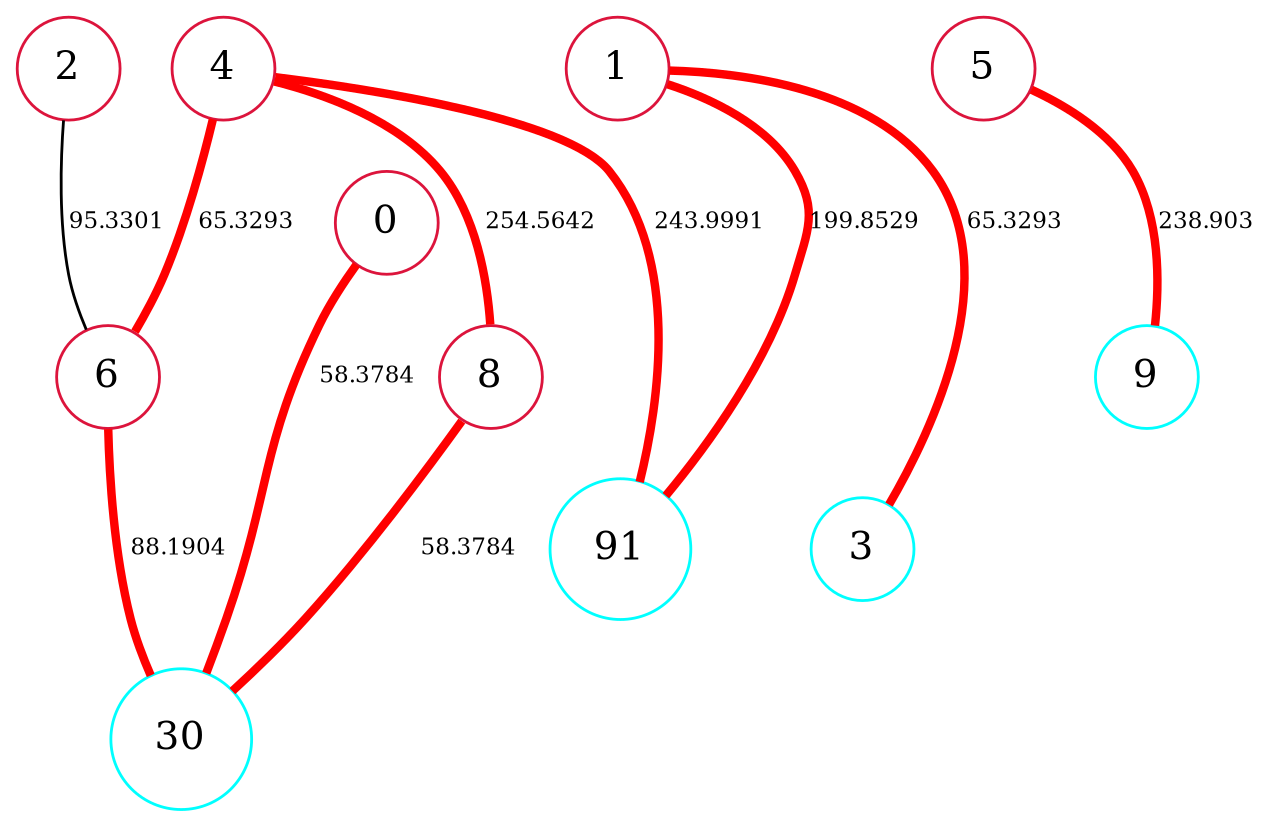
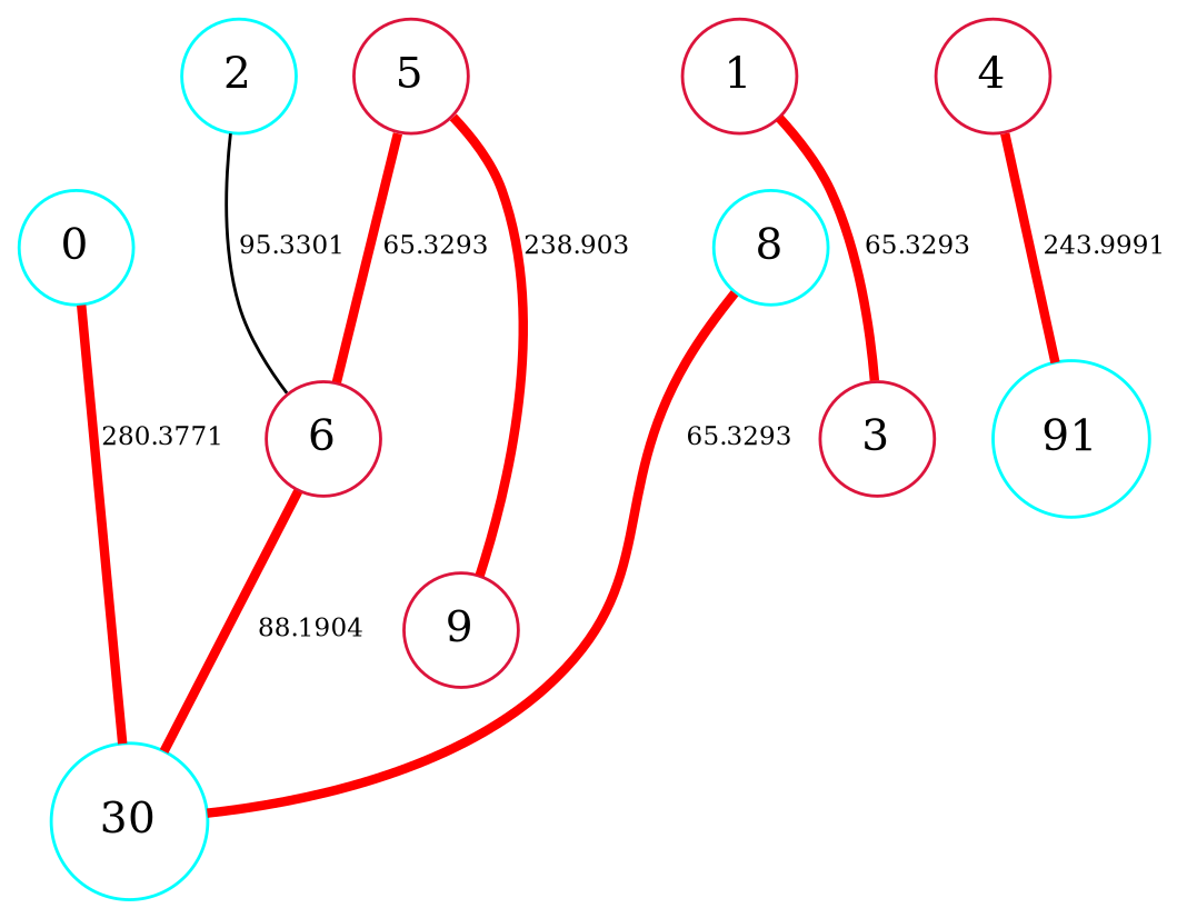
  graph {
    node [color=crimson shape=circle]
    edge [color=red fontsize=8 penwidth=3]
-   n1 [label=0 width=0.05]
+   n1 [color=aqua label=0 width=0.05]
    n2 [color=aqua label=30 width=0.05]
    n3 [label=1 width=0.05]
-   n4 [color=aqua label=3 width=0.05]
+   n4 [label=3 width=0.05]
    n5 [color=aqua label=91 width=0.05]
-   n6 [label=2 width=0.05]
+   n6 [color=aqua label=2 width=0.05]
    n7 [label=6 width=0.05]
-   n8 [color=aqua label=9 width=0.05]
+   n8 [label=9 width=0.05]
    n9 [label=4 width=0.05]
-   n10 [label=8 width=0.05]
+   n10 [color=aqua label=8 width=0.05]
    n11 [label=5 width=0.05]
-   n1 -- n2 [label=58.3784 weight=-279377]
+   n1 -- n2 [label=280.3771 weight=-279377]
    n3 -- n4 [label=65.3293 weight=-211147]
-   n3 -- n5 [label=199.8529 weight=-198852]
    n6 -- n7 [label=95.3301 weight=-94330 color="" penwidth=""]
    n7 -- n2 [label=88.1904 weight=-87190]
    n9 -- n5 [label=243.9991 weight=-242999]
-   n9 -- n10 [label=254.5642 weight=-253564]
-   n10 -- n2 [label=58.3784 weight=-57378]
-   n9 -- n7 [label=65.3293 weight=-64329]
+   n10 -- n2 [label=65.3293 weight=-57378]
+   n11 -- n7 [label=65.3293 weight=-64329]
    n11 -- n8 [label=238.903 weight=-237903]
  }
